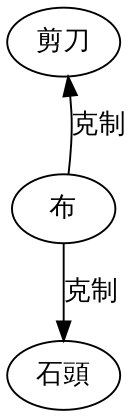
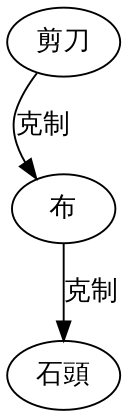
  digraph {
    n1 [label="剪刀"]
    n2 [label="布"]
    n3 [label="石頭"]
-   n2 -> n1 [label="克制"]
+   n1 -> n2 [label="克制"]
    n2 -> n3 [label="克制"]
  }
